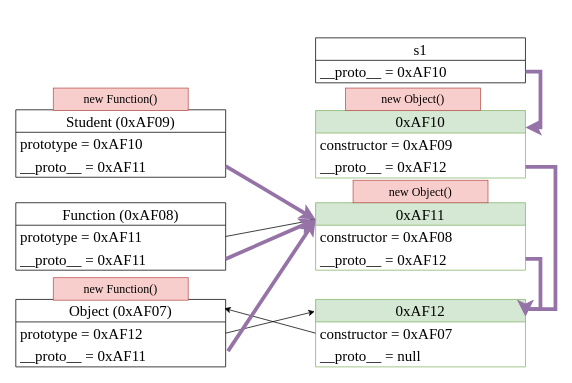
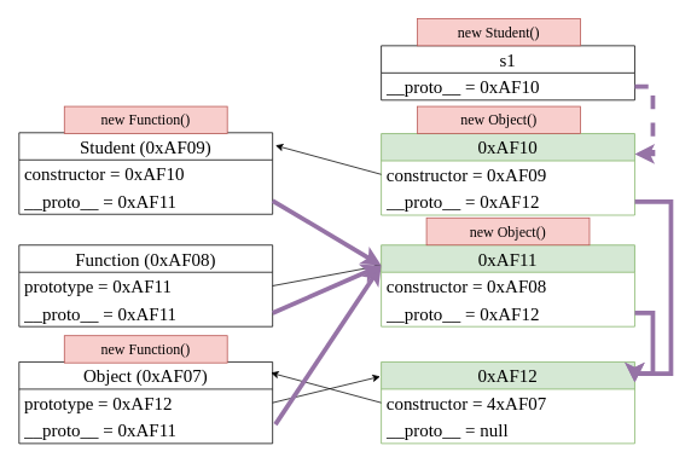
  <mxCell id="0" />
  <mxCell id="1" parent="0" />
  <mxCell id="2" value="Student (0xAF09)" style="swimlane;fontStyle=0;childLayout=stackLayout;horizontal=1;startSize=30;horizontalStack=0;resizeParent=1;resizeParentMax=0;resizeLast=0;collapsible=1;marginBottom=0;whiteSpace=wrap;html=1;fontFamily=Ubuntu;fontSource=https%3A%2F%2Ffonts.googleapis.com%2Fcss%3Ffamily%3DUbuntu;fontSize=20;" vertex="1" parent="1"><mxGeometry x="20" y="146" width="280" height="90" as="geometry" /></mxCell>
- <mxCell id="3" value="prototype = 0xAF10" style="text;strokeColor=none;fillColor=none;align=left;verticalAlign=middle;spacingLeft=4;spacingRight=4;overflow=hidden;points=[[0,0.5],[1,0.5]];portConstraint=eastwest;rotatable=0;whiteSpace=wrap;html=1;fontFamily=Ubuntu;fontSource=https%3A%2F%2Ffonts.googleapis.com%2Fcss%3Ffamily%3DUbuntu;fontSize=20;" vertex="1" parent="2"><mxGeometry y="30" width="280" height="30" as="geometry" /></mxCell>
+ <mxCell id="3" value="constructor = 0xAF10" style="text;strokeColor=none;fillColor=none;align=left;verticalAlign=middle;spacingLeft=4;spacingRight=4;overflow=hidden;points=[[0,0.5],[1,0.5]];portConstraint=eastwest;rotatable=0;whiteSpace=wrap;html=1;fontFamily=Ubuntu;fontSource=https%3A%2F%2Ffonts.googleapis.com%2Fcss%3Ffamily%3DUbuntu;fontSize=20;" vertex="1" parent="2"><mxGeometry y="30" width="280" height="30" as="geometry" /></mxCell>
  <mxCell id="4" value="__proto__ = 0xAF11" style="text;strokeColor=none;fillColor=none;align=left;verticalAlign=middle;spacingLeft=4;spacingRight=4;overflow=hidden;points=[[0,0.5],[1,0.5]];portConstraint=eastwest;rotatable=0;whiteSpace=wrap;html=1;fontFamily=Ubuntu;fontSource=https%3A%2F%2Ffonts.googleapis.com%2Fcss%3Ffamily%3DUbuntu;fontSize=20;" vertex="1" parent="2"><mxGeometry y="60" width="280" height="30" as="geometry" /></mxCell>
  <mxCell id="5" value="0xAF10" style="swimlane;fontStyle=0;childLayout=stackLayout;horizontal=1;startSize=30;horizontalStack=0;resizeParent=1;resizeParentMax=0;resizeLast=0;collapsible=1;marginBottom=0;whiteSpace=wrap;html=1;fontFamily=Ubuntu;fontSource=https%3A%2F%2Ffonts.googleapis.com%2Fcss%3Ffamily%3DUbuntu;fontSize=20;fillColor=#d5e8d4;strokeColor=#82b366;" vertex="1" parent="1"><mxGeometry x="420" y="147" width="280" height="90" as="geometry" /></mxCell>
  <mxCell id="6" value="constructor = 0xAF09" style="text;strokeColor=none;fillColor=none;align=left;verticalAlign=middle;spacingLeft=4;spacingRight=4;overflow=hidden;points=[[0,0.5],[1,0.5]];portConstraint=eastwest;rotatable=0;whiteSpace=wrap;html=1;fontFamily=Ubuntu;fontSource=https%3A%2F%2Ffonts.googleapis.com%2Fcss%3Ffamily%3DUbuntu;fontSize=20;" vertex="1" parent="5"><mxGeometry y="30" width="280" height="30" as="geometry" /></mxCell>
  <mxCell id="7" value="__proto__ = 0xAF12" style="text;strokeColor=none;fillColor=none;align=left;verticalAlign=middle;spacingLeft=4;spacingRight=4;overflow=hidden;points=[[0,0.5],[1,0.5]];portConstraint=eastwest;rotatable=0;whiteSpace=wrap;html=1;fontFamily=Ubuntu;fontSource=https%3A%2F%2Ffonts.googleapis.com%2Fcss%3Ffamily%3DUbuntu;fontSize=20;" vertex="1" parent="5"><mxGeometry y="60" width="280" height="30" as="geometry" /></mxCell>
  <mxCell id="8" value="0xAF11" style="swimlane;fontStyle=0;childLayout=stackLayout;horizontal=1;startSize=30;horizontalStack=0;resizeParent=1;resizeParentMax=0;resizeLast=0;collapsible=1;marginBottom=0;whiteSpace=wrap;html=1;fontFamily=Ubuntu;fontSource=https%3A%2F%2Ffonts.googleapis.com%2Fcss%3Ffamily%3DUbuntu;fontSize=20;fillColor=#d5e8d4;strokeColor=#82b366;" vertex="1" parent="1"><mxGeometry x="420" y="270" width="280" height="90" as="geometry" /></mxCell>
  <mxCell id="9" value="constructor = 0xAF08" style="text;strokeColor=none;fillColor=none;align=left;verticalAlign=middle;spacingLeft=4;spacingRight=4;overflow=hidden;points=[[0,0.5],[1,0.5]];portConstraint=eastwest;rotatable=0;whiteSpace=wrap;html=1;fontFamily=Ubuntu;fontSource=https%3A%2F%2Ffonts.googleapis.com%2Fcss%3Ffamily%3DUbuntu;fontSize=20;" vertex="1" parent="8"><mxGeometry y="30" width="280" height="30" as="geometry" /></mxCell>
  <mxCell id="10" value="__proto__ = 0xAF12" style="text;strokeColor=none;fillColor=none;align=left;verticalAlign=middle;spacingLeft=4;spacingRight=4;overflow=hidden;points=[[0,0.5],[1,0.5]];portConstraint=eastwest;rotatable=0;whiteSpace=wrap;html=1;fontFamily=Ubuntu;fontSource=https%3A%2F%2Ffonts.googleapis.com%2Fcss%3Ffamily%3DUbuntu;fontSize=20;" vertex="1" parent="8"><mxGeometry y="60" width="280" height="30" as="geometry" /></mxCell>
  <mxCell id="11" value="Function (0xAF08)" style="swimlane;fontStyle=0;childLayout=stackLayout;horizontal=1;startSize=30;horizontalStack=0;resizeParent=1;resizeParentMax=0;resizeLast=0;collapsible=1;marginBottom=0;whiteSpace=wrap;html=1;fontFamily=Ubuntu;fontSource=https%3A%2F%2Ffonts.googleapis.com%2Fcss%3Ffamily%3DUbuntu;fontSize=20;" vertex="1" parent="1"><mxGeometry x="20" y="270" width="280" height="90" as="geometry" /></mxCell>
  <mxCell id="12" value="prototype = 0xAF11" style="text;strokeColor=none;fillColor=none;align=left;verticalAlign=middle;spacingLeft=4;spacingRight=4;overflow=hidden;points=[[0,0.5],[1,0.5]];portConstraint=eastwest;rotatable=0;whiteSpace=wrap;html=1;fontFamily=Ubuntu;fontSource=https%3A%2F%2Ffonts.googleapis.com%2Fcss%3Ffamily%3DUbuntu;fontSize=20;" vertex="1" parent="11"><mxGeometry y="30" width="280" height="30" as="geometry" /></mxCell>
  <mxCell id="13" value="__proto__ = 0xAF11" style="text;strokeColor=none;fillColor=none;align=left;verticalAlign=middle;spacingLeft=4;spacingRight=4;overflow=hidden;points=[[0,0.5],[1,0.5]];portConstraint=eastwest;rotatable=0;whiteSpace=wrap;html=1;fontFamily=Ubuntu;fontSource=https%3A%2F%2Ffonts.googleapis.com%2Fcss%3Ffamily%3DUbuntu;fontSize=20;" vertex="1" parent="11"><mxGeometry y="60" width="280" height="30" as="geometry" /></mxCell>
  <mxCell id="14" value="0xAF12" style="swimlane;fontStyle=0;childLayout=stackLayout;horizontal=1;startSize=30;horizontalStack=0;resizeParent=1;resizeParentMax=0;resizeLast=0;collapsible=1;marginBottom=0;whiteSpace=wrap;html=1;fontFamily=Ubuntu;fontSource=https%3A%2F%2Ffonts.googleapis.com%2Fcss%3Ffamily%3DUbuntu;fontSize=20;fillColor=#d5e8d4;strokeColor=#82b366;" vertex="1" parent="1"><mxGeometry x="420" y="399" width="280" height="90" as="geometry" /></mxCell>
- <mxCell id="15" value="constructor = 0xAF07" style="text;strokeColor=none;fillColor=none;align=left;verticalAlign=middle;spacingLeft=4;spacingRight=4;overflow=hidden;points=[[0,0.5],[1,0.5]];portConstraint=eastwest;rotatable=0;whiteSpace=wrap;html=1;fontFamily=Ubuntu;fontSource=https%3A%2F%2Ffonts.googleapis.com%2Fcss%3Ffamily%3DUbuntu;fontSize=20;" vertex="1" parent="14"><mxGeometry y="30" width="280" height="30" as="geometry" /></mxCell>
+ <mxCell id="15" value="constructor = 4xAF07" style="text;strokeColor=none;fillColor=none;align=left;verticalAlign=middle;spacingLeft=4;spacingRight=4;overflow=hidden;points=[[0,0.5],[1,0.5]];portConstraint=eastwest;rotatable=0;whiteSpace=wrap;html=1;fontFamily=Ubuntu;fontSource=https%3A%2F%2Ffonts.googleapis.com%2Fcss%3Ffamily%3DUbuntu;fontSize=20;" vertex="1" parent="14"><mxGeometry y="30" width="280" height="30" as="geometry" /></mxCell>
  <mxCell id="16" value="__proto__ = null" style="text;strokeColor=none;fillColor=none;align=left;verticalAlign=middle;spacingLeft=4;spacingRight=4;overflow=hidden;points=[[0,0.5],[1,0.5]];portConstraint=eastwest;rotatable=0;whiteSpace=wrap;html=1;fontFamily=Ubuntu;fontSource=https%3A%2F%2Ffonts.googleapis.com%2Fcss%3Ffamily%3DUbuntu;fontSize=20;" vertex="1" parent="14"><mxGeometry y="60" width="280" height="30" as="geometry" /></mxCell>
  <mxCell id="17" value="Object (0xAF07)" style="swimlane;fontStyle=0;childLayout=stackLayout;horizontal=1;startSize=30;horizontalStack=0;resizeParent=1;resizeParentMax=0;resizeLast=0;collapsible=1;marginBottom=0;whiteSpace=wrap;html=1;fontFamily=Ubuntu;fontSource=https%3A%2F%2Ffonts.googleapis.com%2Fcss%3Ffamily%3DUbuntu;fontSize=20;" vertex="1" parent="1"><mxGeometry x="20" y="399" width="280" height="90" as="geometry" /></mxCell>
  <mxCell id="18" value="prototype = 0xAF12" style="text;strokeColor=none;fillColor=none;align=left;verticalAlign=middle;spacingLeft=4;spacingRight=4;overflow=hidden;points=[[0,0.5],[1,0.5]];portConstraint=eastwest;rotatable=0;whiteSpace=wrap;html=1;fontFamily=Ubuntu;fontSource=https%3A%2F%2Ffonts.googleapis.com%2Fcss%3Ffamily%3DUbuntu;fontSize=20;" vertex="1" parent="17"><mxGeometry y="30" width="280" height="30" as="geometry" /></mxCell>
  <mxCell id="19" value="__proto__ = 0xAF11" style="text;strokeColor=none;fillColor=none;align=left;verticalAlign=middle;spacingLeft=4;spacingRight=4;overflow=hidden;points=[[0,0.5],[1,0.5]];portConstraint=eastwest;rotatable=0;whiteSpace=wrap;html=1;fontFamily=Ubuntu;fontSource=https%3A%2F%2Ffonts.googleapis.com%2Fcss%3Ffamily%3DUbuntu;fontSize=20;" vertex="1" parent="17"><mxGeometry y="60" width="280" height="30" as="geometry" /></mxCell>
+ <mxCell id="20" style="rounded=0;orthogonalLoop=1;jettySize=auto;html=1;entryX=1.011;entryY=0.156;entryDx=0;entryDy=0;entryPerimeter=0;exitX=0;exitY=0.5;exitDx=0;exitDy=0;" edge="1" parent="1" source="6" target="2"><mxGeometry relative="1" as="geometry" /></mxCell>
  <mxCell id="21" style="rounded=0;orthogonalLoop=1;jettySize=auto;html=1;entryX=0;entryY=0.25;entryDx=0;entryDy=0;exitX=1;exitY=0.5;exitDx=0;exitDy=0;" edge="1" parent="1" source="12" target="8"><mxGeometry relative="1" as="geometry" /></mxCell>
  <mxCell id="22" style="rounded=0;orthogonalLoop=1;jettySize=auto;html=1;entryX=-0.004;entryY=0.178;entryDx=0;entryDy=0;entryPerimeter=0;exitX=1;exitY=0.5;exitDx=0;exitDy=0;" edge="1" parent="1" source="18" target="14"><mxGeometry relative="1" as="geometry" /></mxCell>
  <mxCell id="23" style="rounded=0;orthogonalLoop=1;jettySize=auto;html=1;entryX=0.993;entryY=0.133;entryDx=0;entryDy=0;entryPerimeter=0;exitX=0;exitY=0.5;exitDx=0;exitDy=0;" edge="1" parent="1" source="15" target="17"><mxGeometry relative="1" as="geometry" /></mxCell>
  <mxCell id="24" style="rounded=0;orthogonalLoop=1;jettySize=auto;html=1;entryX=0;entryY=0.25;entryDx=0;entryDy=0;strokeWidth=5;fillColor=#e1d5e7;strokeColor=#9673a6;exitX=1;exitY=0.5;exitDx=0;exitDy=0;" edge="1" parent="1" source="4" target="8"><mxGeometry relative="1" as="geometry" /></mxCell>
  <mxCell id="25" style="rounded=0;orthogonalLoop=1;jettySize=auto;html=1;entryX=0;entryY=0.25;entryDx=0;entryDy=0;exitX=1.011;exitY=0.3;exitDx=0;exitDy=0;exitPerimeter=0;strokeWidth=5;fillColor=#e1d5e7;strokeColor=#9673a6;" edge="1" parent="1" source="19" target="8"><mxGeometry relative="1" as="geometry" /></mxCell>
  <mxCell id="26" style="edgeStyle=orthogonalEdgeStyle;rounded=0;orthogonalLoop=1;jettySize=auto;html=1;entryX=1;entryY=0.25;entryDx=0;entryDy=0;fillColor=#e1d5e7;strokeColor=#9673a6;strokeWidth=5;" edge="1" parent="1" source="7" target="14"><mxGeometry relative="1" as="geometry"><Array as="points"><mxPoint x="740" y="222" /><mxPoint x="740" y="412" /></Array></mxGeometry></mxCell>
  <mxCell id="27" style="edgeStyle=orthogonalEdgeStyle;rounded=0;orthogonalLoop=1;jettySize=auto;html=1;entryX=1;entryY=0.25;entryDx=0;entryDy=0;fillColor=#e1d5e7;strokeColor=#9673a6;strokeWidth=5;" edge="1" parent="1" source="10" target="14"><mxGeometry relative="1" as="geometry"><Array as="points"><mxPoint x="720" y="345" /><mxPoint x="720" y="412" /></Array></mxGeometry></mxCell>
  <mxCell id="28" style="rounded=0;orthogonalLoop=1;jettySize=auto;html=1;entryX=0;entryY=0.25;entryDx=0;entryDy=0;fillColor=#e1d5e7;strokeColor=#9673a6;strokeWidth=5;exitX=1;exitY=0.5;exitDx=0;exitDy=0;" edge="1" parent="1" source="13" target="8"><mxGeometry relative="1" as="geometry" /></mxCell>
  <mxCell id="29" value="s1" style="swimlane;fontStyle=0;childLayout=stackLayout;horizontal=1;startSize=30;horizontalStack=0;resizeParent=1;resizeParentMax=0;resizeLast=0;collapsible=1;marginBottom=0;whiteSpace=wrap;html=1;fontFamily=Ubuntu;fontSource=https%3A%2F%2Ffonts.googleapis.com%2Fcss%3Ffamily%3DUbuntu;fontSize=20;" vertex="1" parent="1"><mxGeometry x="420" y="50" width="280" height="60" as="geometry" /></mxCell>
  <mxCell id="30" value="__proto__ = 0xAF10" style="text;strokeColor=none;fillColor=none;align=left;verticalAlign=middle;spacingLeft=4;spacingRight=4;overflow=hidden;points=[[0,0.5],[1,0.5]];portConstraint=eastwest;rotatable=0;whiteSpace=wrap;html=1;fontFamily=Ubuntu;fontSource=https%3A%2F%2Ffonts.googleapis.com%2Fcss%3Ffamily%3DUbuntu;fontSize=20;" vertex="1" parent="29"><mxGeometry y="30" width="280" height="30" as="geometry" /></mxCell>
- <mxCell id="31" style="edgeStyle=orthogonalEdgeStyle;rounded=0;orthogonalLoop=1;jettySize=auto;html=1;entryX=1;entryY=0.25;entryDx=0;entryDy=0;fillColor=#e1d5e7;strokeColor=#9673a6;strokeWidth=5;" edge="1" parent="1" source="30" target="5"><mxGeometry relative="1" as="geometry"><Array as="points"><mxPoint x="720" y="95" /><mxPoint x="720" y="170" /></Array></mxGeometry></mxCell>
+ <mxCell id="31" style="edgeStyle=orthogonalEdgeStyle;rounded=0;orthogonalLoop=1;jettySize=auto;html=1;entryX=1;entryY=0.25;entryDx=0;entryDy=0;fillColor=#e1d5e7;strokeColor=#9673a6;strokeWidth=5;dashed=1;" edge="1" parent="1" source="30" target="5"><mxGeometry relative="1" as="geometry"><Array as="points"><mxPoint x="720" y="95" /><mxPoint x="720" y="170" /></Array></mxGeometry></mxCell>
+ <mxCell id="32" value="new Student()" style="text;html=1;strokeColor=#b85450;fillColor=#f8cecc;align=center;verticalAlign=middle;whiteSpace=wrap;rounded=0;fontFamily=Ubuntu;fontSource=https%3A%2F%2Ffonts.googleapis.com%2Fcss%3Ffamily%3DUbuntu;fontSize=16;" vertex="1" parent="1"><mxGeometry x="460" y="20" width="180" height="30" as="geometry" /></mxCell>
  <mxCell id="33" value="new Object()" style="text;html=1;strokeColor=#b85450;fillColor=#f8cecc;align=center;verticalAlign=middle;whiteSpace=wrap;rounded=0;fontFamily=Ubuntu;fontSource=https%3A%2F%2Ffonts.googleapis.com%2Fcss%3Ffamily%3DUbuntu;fontSize=16;" vertex="1" parent="1"><mxGeometry x="460" y="117" width="180" height="30" as="geometry" /></mxCell>
  <mxCell id="34" value="new Object()" style="text;html=1;strokeColor=#b85450;fillColor=#f8cecc;align=center;verticalAlign=middle;whiteSpace=wrap;rounded=0;fontFamily=Ubuntu;fontSource=https%3A%2F%2Ffonts.googleapis.com%2Fcss%3Ffamily%3DUbuntu;fontSize=16;" vertex="1" parent="1"><mxGeometry x="470" y="240" width="180" height="30" as="geometry" /></mxCell>
  <mxCell id="35" value="new Function()" style="text;html=1;strokeColor=#b85450;fillColor=#f8cecc;align=center;verticalAlign=middle;whiteSpace=wrap;rounded=0;fontFamily=Ubuntu;fontSource=https%3A%2F%2Ffonts.googleapis.com%2Fcss%3Ffamily%3DUbuntu;fontSize=16;" vertex="1" parent="1"><mxGeometry x="70" y="117" width="180" height="30" as="geometry" /></mxCell>
  <mxCell id="36" value="new Function()" style="text;html=1;strokeColor=#b85450;fillColor=#f8cecc;align=center;verticalAlign=middle;whiteSpace=wrap;rounded=0;fontFamily=Ubuntu;fontSource=https%3A%2F%2Ffonts.googleapis.com%2Fcss%3Ffamily%3DUbuntu;fontSize=16;" vertex="1" parent="1"><mxGeometry x="70" y="370" width="180" height="30" as="geometry" /></mxCell>
